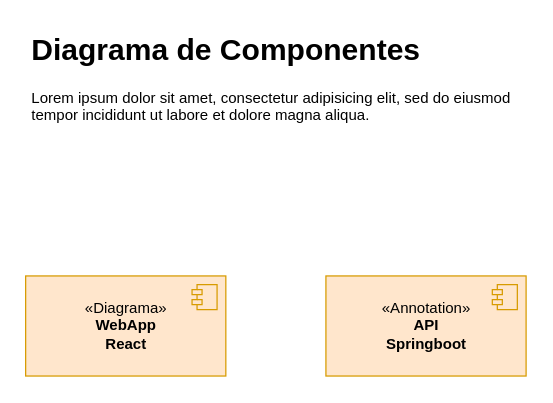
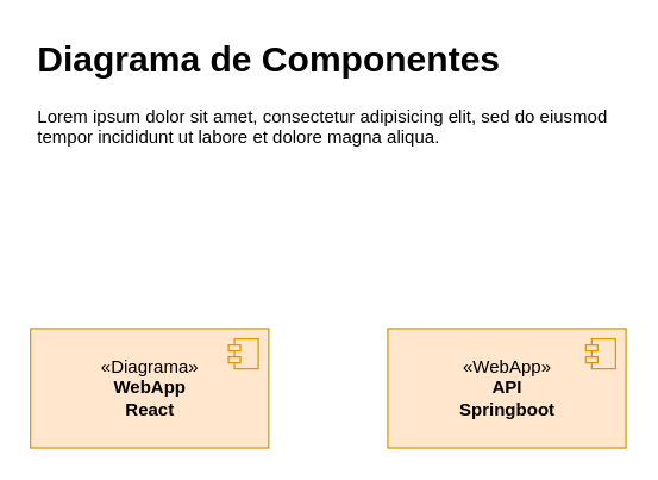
  <mxCell id="0" />
  <mxCell id="1" parent="0" />
  <mxCell id="2" value="«Diagrama»&lt;br&gt;&lt;b&gt;WebApp&lt;br&gt;React&lt;br&gt;&lt;/b&gt;" style="html=1;dropTarget=0;fillColor=#ffe6cc;strokeColor=#d79b00;" vertex="1" parent="1"><mxGeometry x="20" y="220" width="160" height="80" as="geometry" /></mxCell>
  <mxCell id="3" value="" style="shape=module;jettyWidth=8;jettyHeight=4;fillColor=#ffe6cc;strokeColor=#d79b00;" vertex="1" parent="2"><mxGeometry x="1" width="20" height="20" relative="1" as="geometry"><mxPoint x="-27" y="7" as="offset" /></mxGeometry></mxCell>
- <mxCell id="4" value="«Annotation»&lt;br&gt;&lt;b&gt;API&lt;br&gt;Springboot&lt;br&gt;&lt;/b&gt;" style="html=1;dropTarget=0;fillColor=#ffe6cc;strokeColor=#d79b00;" vertex="1" parent="1"><mxGeometry x="260" y="220" width="160" height="80" as="geometry" /></mxCell>
+ <mxCell id="4" value="«WebApp»&lt;br&gt;&lt;b&gt;API&lt;br&gt;Springboot&lt;br&gt;&lt;/b&gt;" style="html=1;dropTarget=0;fillColor=#ffe6cc;strokeColor=#d79b00;" vertex="1" parent="1"><mxGeometry x="260" y="220" width="160" height="80" as="geometry" /></mxCell>
  <mxCell id="5" value="" style="shape=module;jettyWidth=8;jettyHeight=4;fillColor=#ffe6cc;strokeColor=#d79b00;" vertex="1" parent="4"><mxGeometry x="1" width="20" height="20" relative="1" as="geometry"><mxPoint x="-27" y="7" as="offset" /></mxGeometry></mxCell>
  <mxCell id="6" value="&lt;h1&gt;Diagrama de Componentes&lt;/h1&gt;&lt;p&gt;Lorem ipsum dolor sit amet, consectetur adipisicing elit, sed do eiusmod tempor incididunt ut labore et dolore magna aliqua.&lt;/p&gt;" style="text;html=1;strokeColor=none;fillColor=none;spacing=5;spacingTop=-20;whiteSpace=wrap;overflow=hidden;rounded=0;" vertex="1" parent="1"><mxGeometry x="20" y="20" width="400" height="120" as="geometry" /></mxCell>
